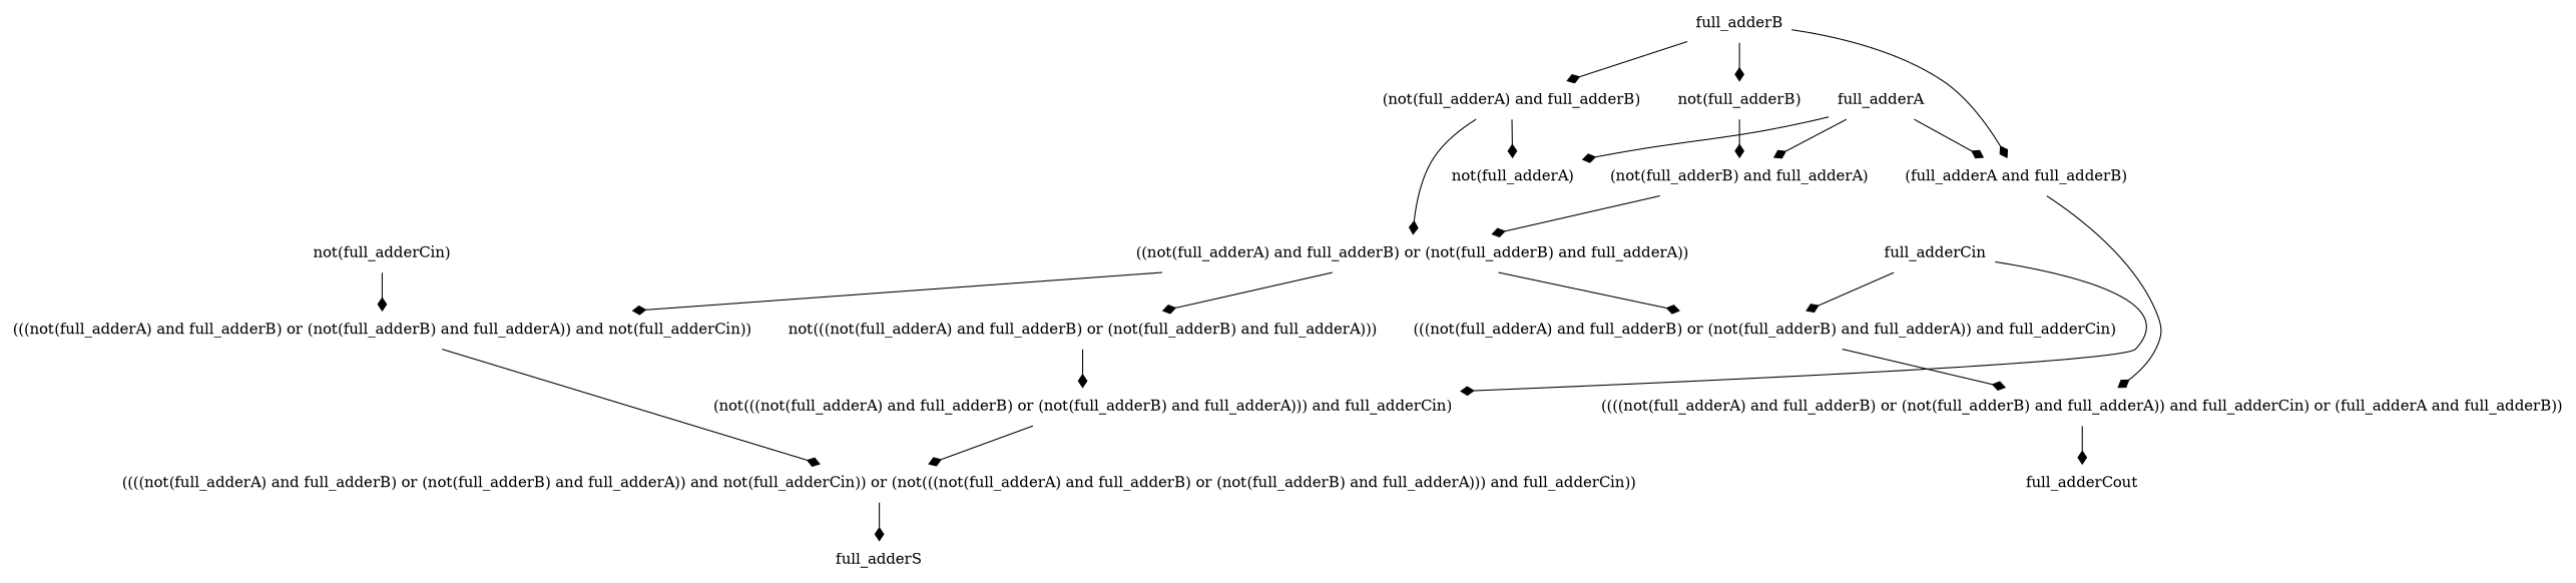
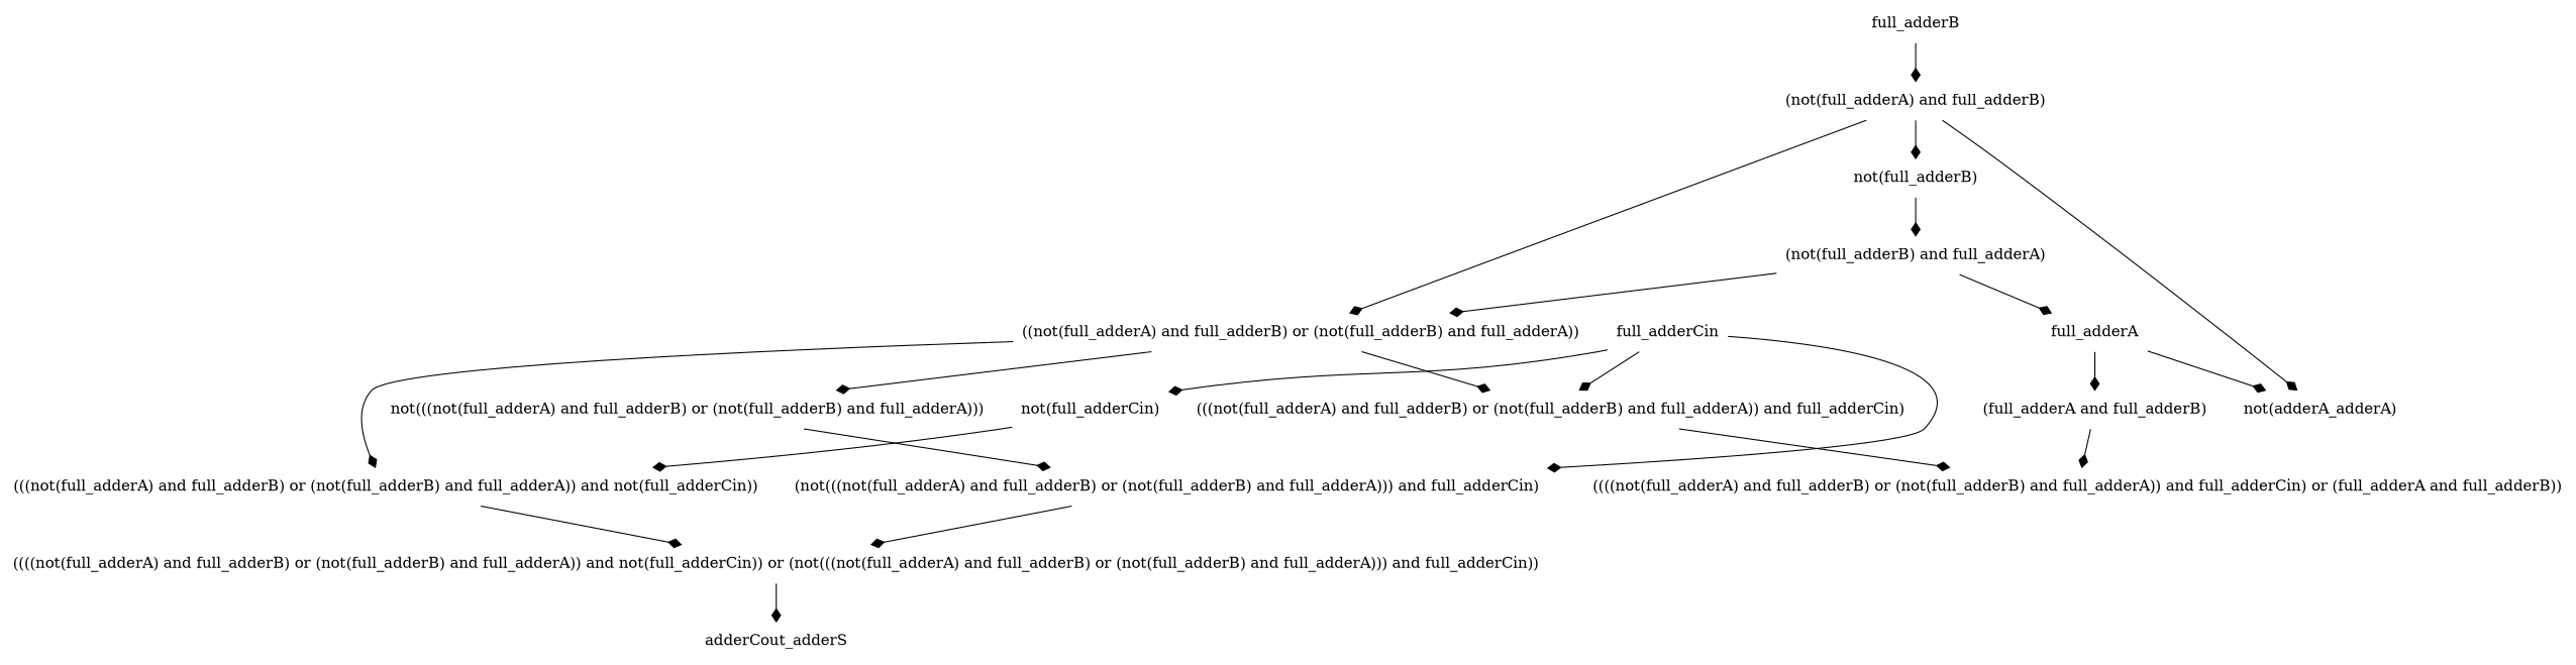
  digraph {
    rankdir=TB
    node [shape=plaintext]
    edge [arrowhead=diamond]
    n1 [label="(((not(full_adderA) and full_adderB) or (not(full_adderB) and full_adderA)) and not(full_adderCin))"]
    n2 [label="((((not(full_adderA) and full_adderB) or (not(full_adderB) and full_adderA)) and not(full_adderCin)) or (not(((not(full_adderA) and full_adderB) or (not(full_adderB) and full_adderA))) and full_adderCin))"]
-   n3 [label=full_adderS]
+   n3 [label=adderCout_adderS]
    n4 [label="(not(full_adderA) and full_adderB)"]
    n5 [label="((not(full_adderA) and full_adderB) or (not(full_adderB) and full_adderA))"]
-   n6 [label="not(full_adderA)"]
+   n6 [label="not(adderA_adderA)"]
    n7 [label="(((not(full_adderA) and full_adderB) or (not(full_adderB) and full_adderA)) and full_adderCin)"]
    n8 [label="not(((not(full_adderA) and full_adderB) or (not(full_adderB) and full_adderA)))"]
    n9 [label="(not(full_adderB) and full_adderA)"]
    n10 [label="(not(((not(full_adderA) and full_adderB) or (not(full_adderB) and full_adderA))) and full_adderCin)"]
    n11 [label="((((not(full_adderA) and full_adderB) or (not(full_adderB) and full_adderA)) and full_adderCin) or (full_adderA and full_adderB))"]
-   n12 [label=full_adderCout]
    n13 [label="(full_adderA and full_adderB)"]
    n14 [label="not(full_adderB)"]
    n15 [label="not(full_adderCin)"]
    n16 [label=full_adderCin]
    n17 [label=full_adderA]
    n18 [label=full_adderB]
    n1 -> n2
    n2 -> n3
    n4 -> n5
    n4 -> n6
    n5 -> n1
    n5 -> n7
    n5 -> n8
    n7 -> n11
    n8 -> n10
    n9 -> n5
    n10 -> n2
-   n11 -> n12
    n13 -> n11
    n14 -> n9
    n15 -> n1
    n16 -> n7
    n16 -> n10
+   n16 -> n15
    n17 -> n6
-   n17 -> n9
+   n9 -> n17
    n17 -> n13
    n18 -> n4
-   n18 -> n13
-   n18 -> n14
+   n4 -> n14
  }
